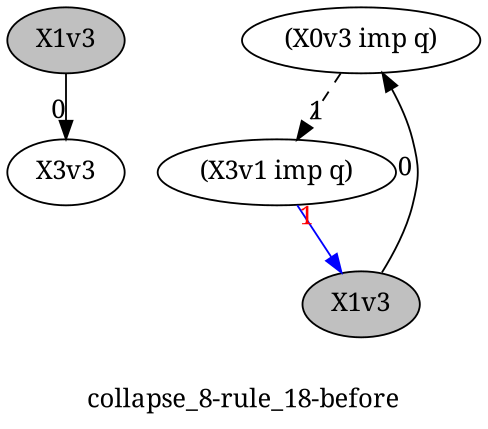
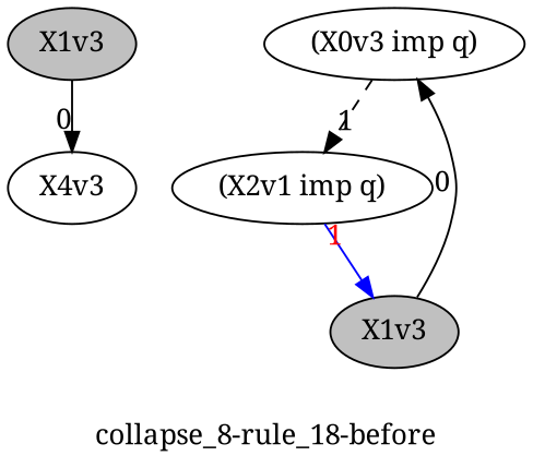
  strict digraph {
    collapsed_nodes="['89', '97']"
    fontname="Noto Serif"
    label="collapse_8-rule_18-before"
    node [ancestor_target=False fontname="Noto Serif" formula=X1v3 hypothesis=False]
    edge [fontname="Noto Serif" xlabel=1 ancestor=False]
-   n1 [formula=X4v3 label=X3v3]
+   n1 [formula=X4v3 label=X4v3]
    n2 [formula="(X3v3 imp q)" label="(X0v3 imp q)"]
-   n3 [formula="(X2v1 imp q)" label="(X3v1 imp q)"]
+   n3 [formula="(X2v1 imp q)" label="(X2v1 imp q)"]
    n4 [ancestor_target=True fillcolor=grey label=X1v3 style=filled]
    n5 [fillcolor=grey label=X1v3 style=filled]
    n2 -> n3 [composed=True style=dashed ancestor=""]
    n3 -> n4 [ancestor=True color=blue fontcolor=red path=1]
    n4 -> n2 [dependencies=00000000000000000000001000000000000000000000000000000000 xlabel=0]
    n5 -> n1 [dependencies=00000000000000000000001000000000000000000000000000000000 xlabel=0]
  }
